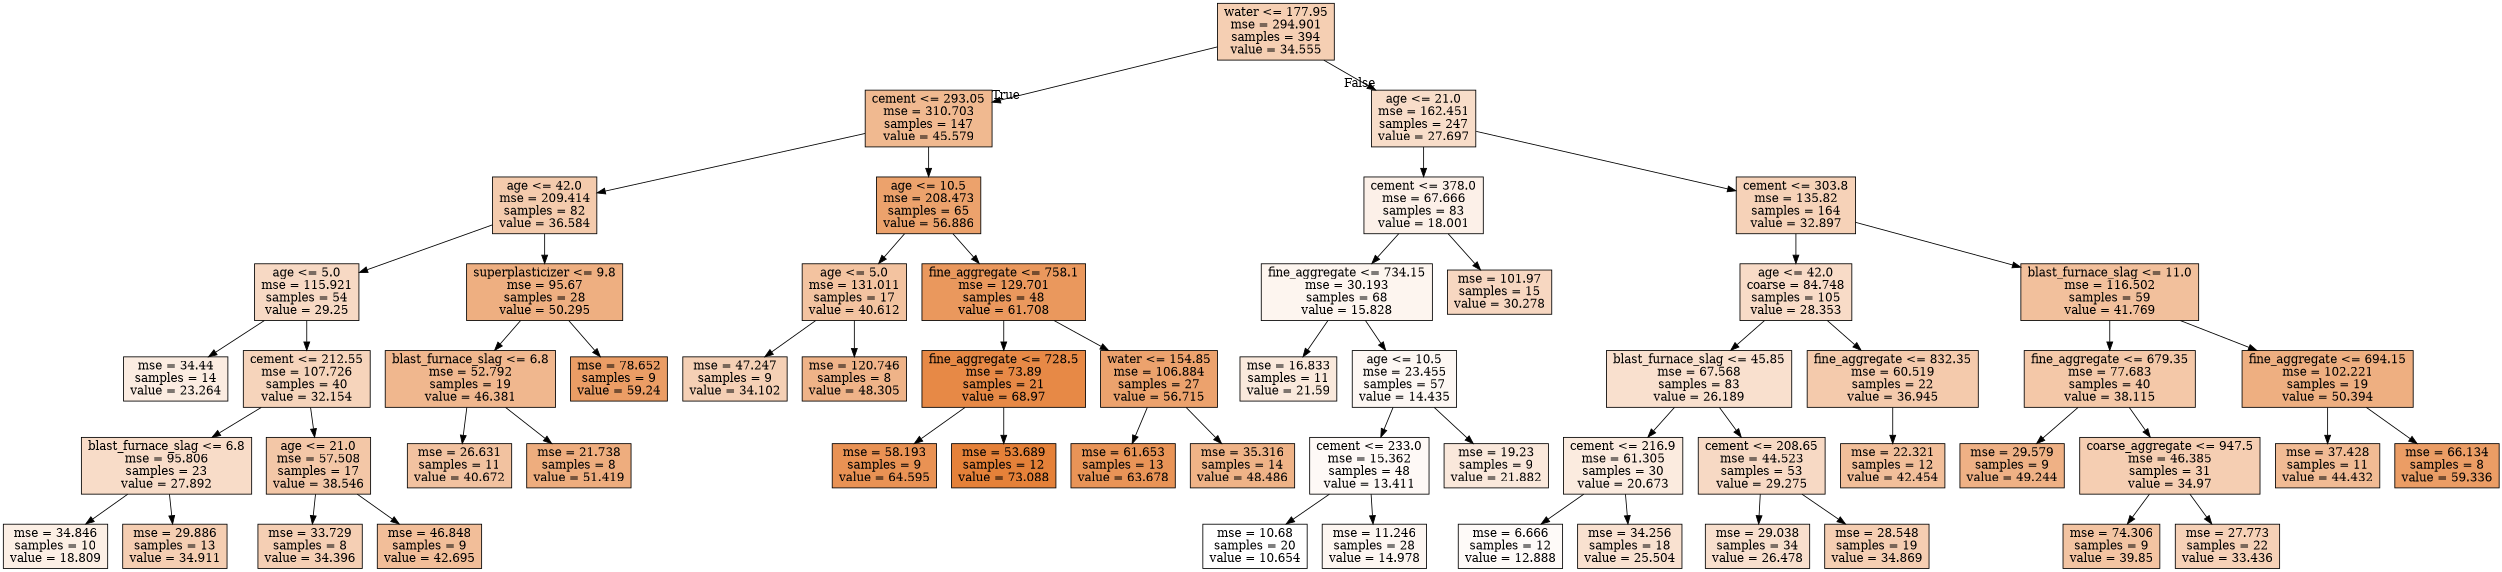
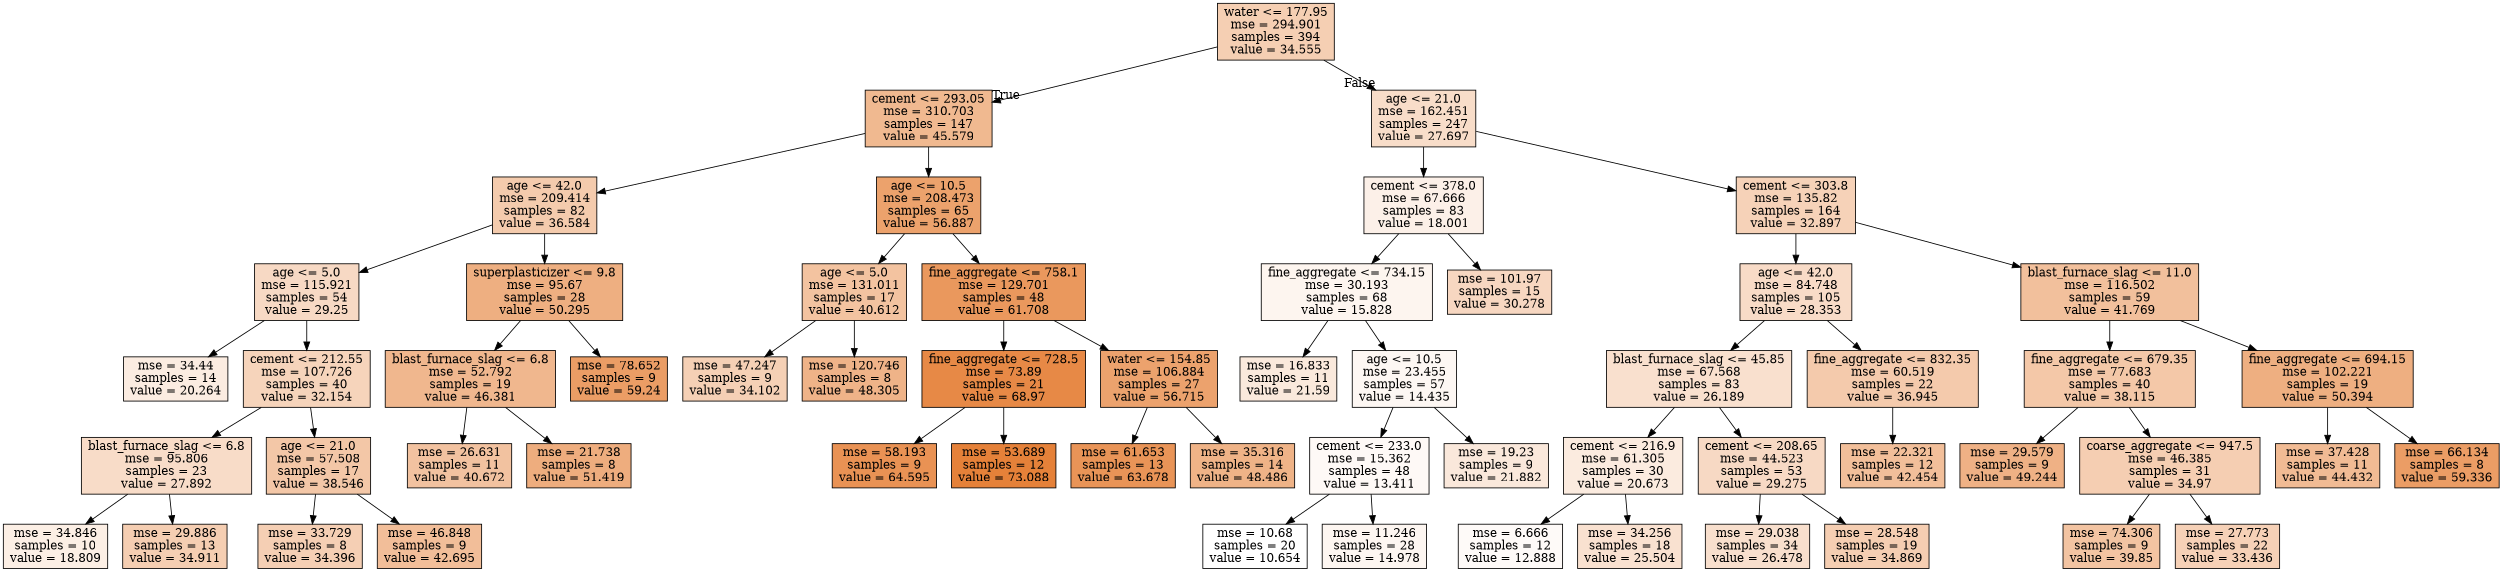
  digraph {
    node [color=black fillcolor="#f5ceb2" shape=box style=filled]
    n1 [fillcolor="#f5cfb3" label="water <= 177.95\nmse = 294.901\nsamples = 394\nvalue = 34.555"]
    n2 [fillcolor="#f0b990" label="cement <= 293.05\nmse = 310.703\nsamples = 147\nvalue = 45.579"]
    n3 [fillcolor="#f8ddc9" label="age <= 21.0\nmse = 162.451\nsamples = 247\nvalue = 27.697"]
    n4 [fillcolor="#f4cbad" label="age <= 42.0\nmse = 209.414\nsamples = 82\nvalue = 36.584"]
-   n5 [fillcolor="#eca26c" label="age <= 10.5\nmse = 208.473\nsamples = 65\nvalue = 56.886"]
+   n5 [fillcolor="#eca26c" label="age <= 10.5\nmse = 208.473\nsamples = 65\nvalue = 56.887"]
    n6 [fillcolor="#fcf0e8" label="cement <= 378.0\nmse = 67.666\nsamples = 83\nvalue = 18.001"]
    n7 [fillcolor="#f6d2b8" label="cement <= 303.8\nmse = 135.82\nsamples = 164\nvalue = 32.897"]
    n8 [fillcolor="#f7d9c4" label="age <= 5.0\nmse = 115.921\nsamples = 54\nvalue = 29.25"]
    n9 [fillcolor="#eeaf81" label="superplasticizer <= 9.8\nmse = 95.67\nsamples = 28\nvalue = 50.295"]
    n10 [fillcolor="#f3c3a0" label="age <= 5.0\nmse = 131.011\nsamples = 17\nvalue = 40.612"]
    n11 [fillcolor="#ea985d" label="fine_aggregate <= 758.1\nmse = 129.701\nsamples = 48\nvalue = 61.708"]
-   n12 [fillcolor="#fbece1" label="mse = 34.44\nsamples = 14\nvalue = 23.264"]
+   n12 [fillcolor="#fbece1" label="mse = 34.44\nsamples = 14\nvalue = 20.264"]
    n13 [fillcolor="#f6d4bb" label="cement <= 212.55\nmse = 107.726\nsamples = 40\nvalue = 32.154"]
    n14 [fillcolor="#f0b78e" label="blast_furnace_slag <= 6.8\nmse = 52.792\nsamples = 19\nvalue = 46.381"]
    n15 [fillcolor="#eb9d65" label="mse = 78.652\nsamples = 9\nvalue = 59.24"]
    n16 [fillcolor="#f8dcc8" label="blast_furnace_slag <= 6.8\nmse = 95.806\nsamples = 23\nvalue = 27.892"]
    n17 [fillcolor="#f3c7a7" label="age <= 21.0\nmse = 57.508\nsamples = 17\nvalue = 38.546"]
    n18 [fillcolor="#fcefe5" label="mse = 34.846\nsamples = 10\nvalue = 18.809"]
    n19 [label="mse = 29.886\nsamples = 13\nvalue = 34.911"]
    n20 [fillcolor="#f5cfb4" label="mse = 33.729\nsamples = 8\nvalue = 34.396"]
    n21 [fillcolor="#f2be99" label="mse = 46.848\nsamples = 9\nvalue = 42.695"]
    n22 [fillcolor="#f2c2a0" label="mse = 26.631\nsamples = 11\nvalue = 40.672"]
    n23 [fillcolor="#eead7e" label="mse = 21.738\nsamples = 8\nvalue = 51.419"]
    n24 [fillcolor="#f5d0b5" label="mse = 47.247\nsamples = 9\nvalue = 34.102"]
    n25 [fillcolor="#efb388" label="mse = 120.746\nsamples = 8\nvalue = 48.305"]
    n26 [fillcolor="#e78946" label="fine_aggregate <= 728.5\nmse = 73.89\nsamples = 21\nvalue = 68.97"]
    n27 [fillcolor="#eca26d" label="water <= 154.85\nmse = 106.884\nsamples = 27\nvalue = 56.715"]
    n28 [fillcolor="#e99254" label="mse = 58.193\nsamples = 9\nvalue = 64.595"]
    n29 [fillcolor="#e58139" label="mse = 53.689\nsamples = 12\nvalue = 73.088"]
    n30 [fillcolor="#e99457" label="mse = 61.653\nsamples = 13\nvalue = 63.678"]
    n31 [fillcolor="#efb387" label="mse = 35.316\nsamples = 14\nvalue = 48.486"]
    n32 [fillcolor="#fdf5ef" label="fine_aggregate <= 734.15\nmse = 30.193\nsamples = 68\nvalue = 15.828"]
    n33 [fillcolor="#f7d7c1" label="mse = 101.97\nsamples = 15\nvalue = 30.278"]
-   n34 [fillcolor="#f8dbc7" label="age <= 42.0\ncoarse = 84.748\nsamples = 105\nvalue = 28.353"]
+   n34 [fillcolor="#f8dbc7" label="age <= 42.0\nmse = 84.748\nsamples = 105\nvalue = 28.353"]
    n35 [fillcolor="#f2c09c" label="blast_furnace_slag <= 11.0\nmse = 116.502\nsamples = 59\nvalue = 41.769"]
    n36 [fillcolor="#fae9dc" label="mse = 16.833\nsamples = 11\nvalue = 21.59"]
    n37 [fillcolor="#fdf7f3" label="age <= 10.5\nmse = 23.455\nsamples = 57\nvalue = 14.435"]
    n38 [fillcolor="#fef9f6" label="cement <= 233.0\nmse = 15.362\nsamples = 48\nvalue = 13.411"]
    n39 [fillcolor="#fae8db" label="mse = 19.23\nsamples = 9\nvalue = 21.882"]
    n40 [fillcolor="#ffffff" label="mse = 10.68\nsamples = 20\nvalue = 10.654"]
    n41 [fillcolor="#fdf6f1" label="mse = 11.246\nsamples = 28\nvalue = 14.978"]
    n42 [fillcolor="#f9e0ce" label="blast_furnace_slag <= 45.85\nmse = 67.568\nsamples = 83\nvalue = 26.189"]
    n43 [fillcolor="#f4caac" label="fine_aggregate <= 832.35\nmse = 60.519\nsamples = 22\nvalue = 36.945"]
    n44 [fillcolor="#f4c8a8" label="fine_aggregate <= 679.35\nmse = 77.683\nsamples = 40\nvalue = 38.115"]
    n45 [fillcolor="#eeaf81" label="fine_aggregate <= 694.15\nmse = 102.221\nsamples = 19\nvalue = 50.394"]
    n46 [fillcolor="#fbebdf" label="cement <= 216.9\nmse = 61.305\nsamples = 30\nvalue = 20.673"]
    n47 [fillcolor="#f7d9c4" label="cement <= 208.65\nmse = 44.523\nsamples = 53\nvalue = 29.275"]
    n48 [fillcolor="#f2bf9a" label="mse = 22.321\nsamples = 12\nvalue = 42.454"]
    n49 [fillcolor="#fefaf8" label="mse = 6.666\nsamples = 12\nvalue = 12.888"]
    n50 [fillcolor="#f9e1d0" label="mse = 34.256\nsamples = 18\nvalue = 25.504"]
    n51 [fillcolor="#f8dfcd" label="mse = 29.038\nsamples = 34\nvalue = 26.478"]
    n52 [label="mse = 28.548\nsamples = 19\nvalue = 34.869"]
    n53 [fillcolor="#efb185" label="mse = 29.579\nsamples = 9\nvalue = 49.244"]
    n54 [label="coarse_aggregate <= 947.5\nmse = 46.385\nsamples = 31\nvalue = 34.97"]
    n55 [fillcolor="#f1bb94" label="mse = 37.428\nsamples = 11\nvalue = 44.432"]
    n56 [fillcolor="#eb9d65" label="mse = 66.134\nsamples = 8\nvalue = 59.336"]
    n57 [fillcolor="#f3c4a2" label="mse = 74.306\nsamples = 9\nvalue = 39.85"]
    n58 [fillcolor="#f6d1b7" label="mse = 27.773\nsamples = 22\nvalue = 33.436"]
    n1 -> n2 [headlabel=True labelangle=45 labeldistance=2.5]
    n1 -> n3 [headlabel=False labelangle=-45 labeldistance=2.5]
    n2 -> n4
    n2 -> n5
    n3 -> n6
    n3 -> n7
    n4 -> n8
    n4 -> n9
    n5 -> n10
    n5 -> n11
    n6 -> n32
    n6 -> n33
    n7 -> n34
    n7 -> n35
    n8 -> n12
    n8 -> n13
    n9 -> n14
    n9 -> n15
    n10 -> n24
    n10 -> n25
    n11 -> n26
    n11 -> n27
    n13 -> n16
    n13 -> n17
    n14 -> n22
    n14 -> n23
    n16 -> n18
    n16 -> n19
    n17 -> n20
    n17 -> n21
    n26 -> n28
    n26 -> n29
    n27 -> n30
    n27 -> n31
    n32 -> n36
    n32 -> n37
    n34 -> n42
    n34 -> n43
    n35 -> n44
    n35 -> n45
    n37 -> n38
    n37 -> n39
    n38 -> n40
    n38 -> n41
    n42 -> n46
    n42 -> n47
    n43 -> n48
    n44 -> n53
    n44 -> n54
    n45 -> n55
    n45 -> n56
    n46 -> n49
    n46 -> n50
    n47 -> n51
    n47 -> n52
    n54 -> n57
    n54 -> n58
  }
